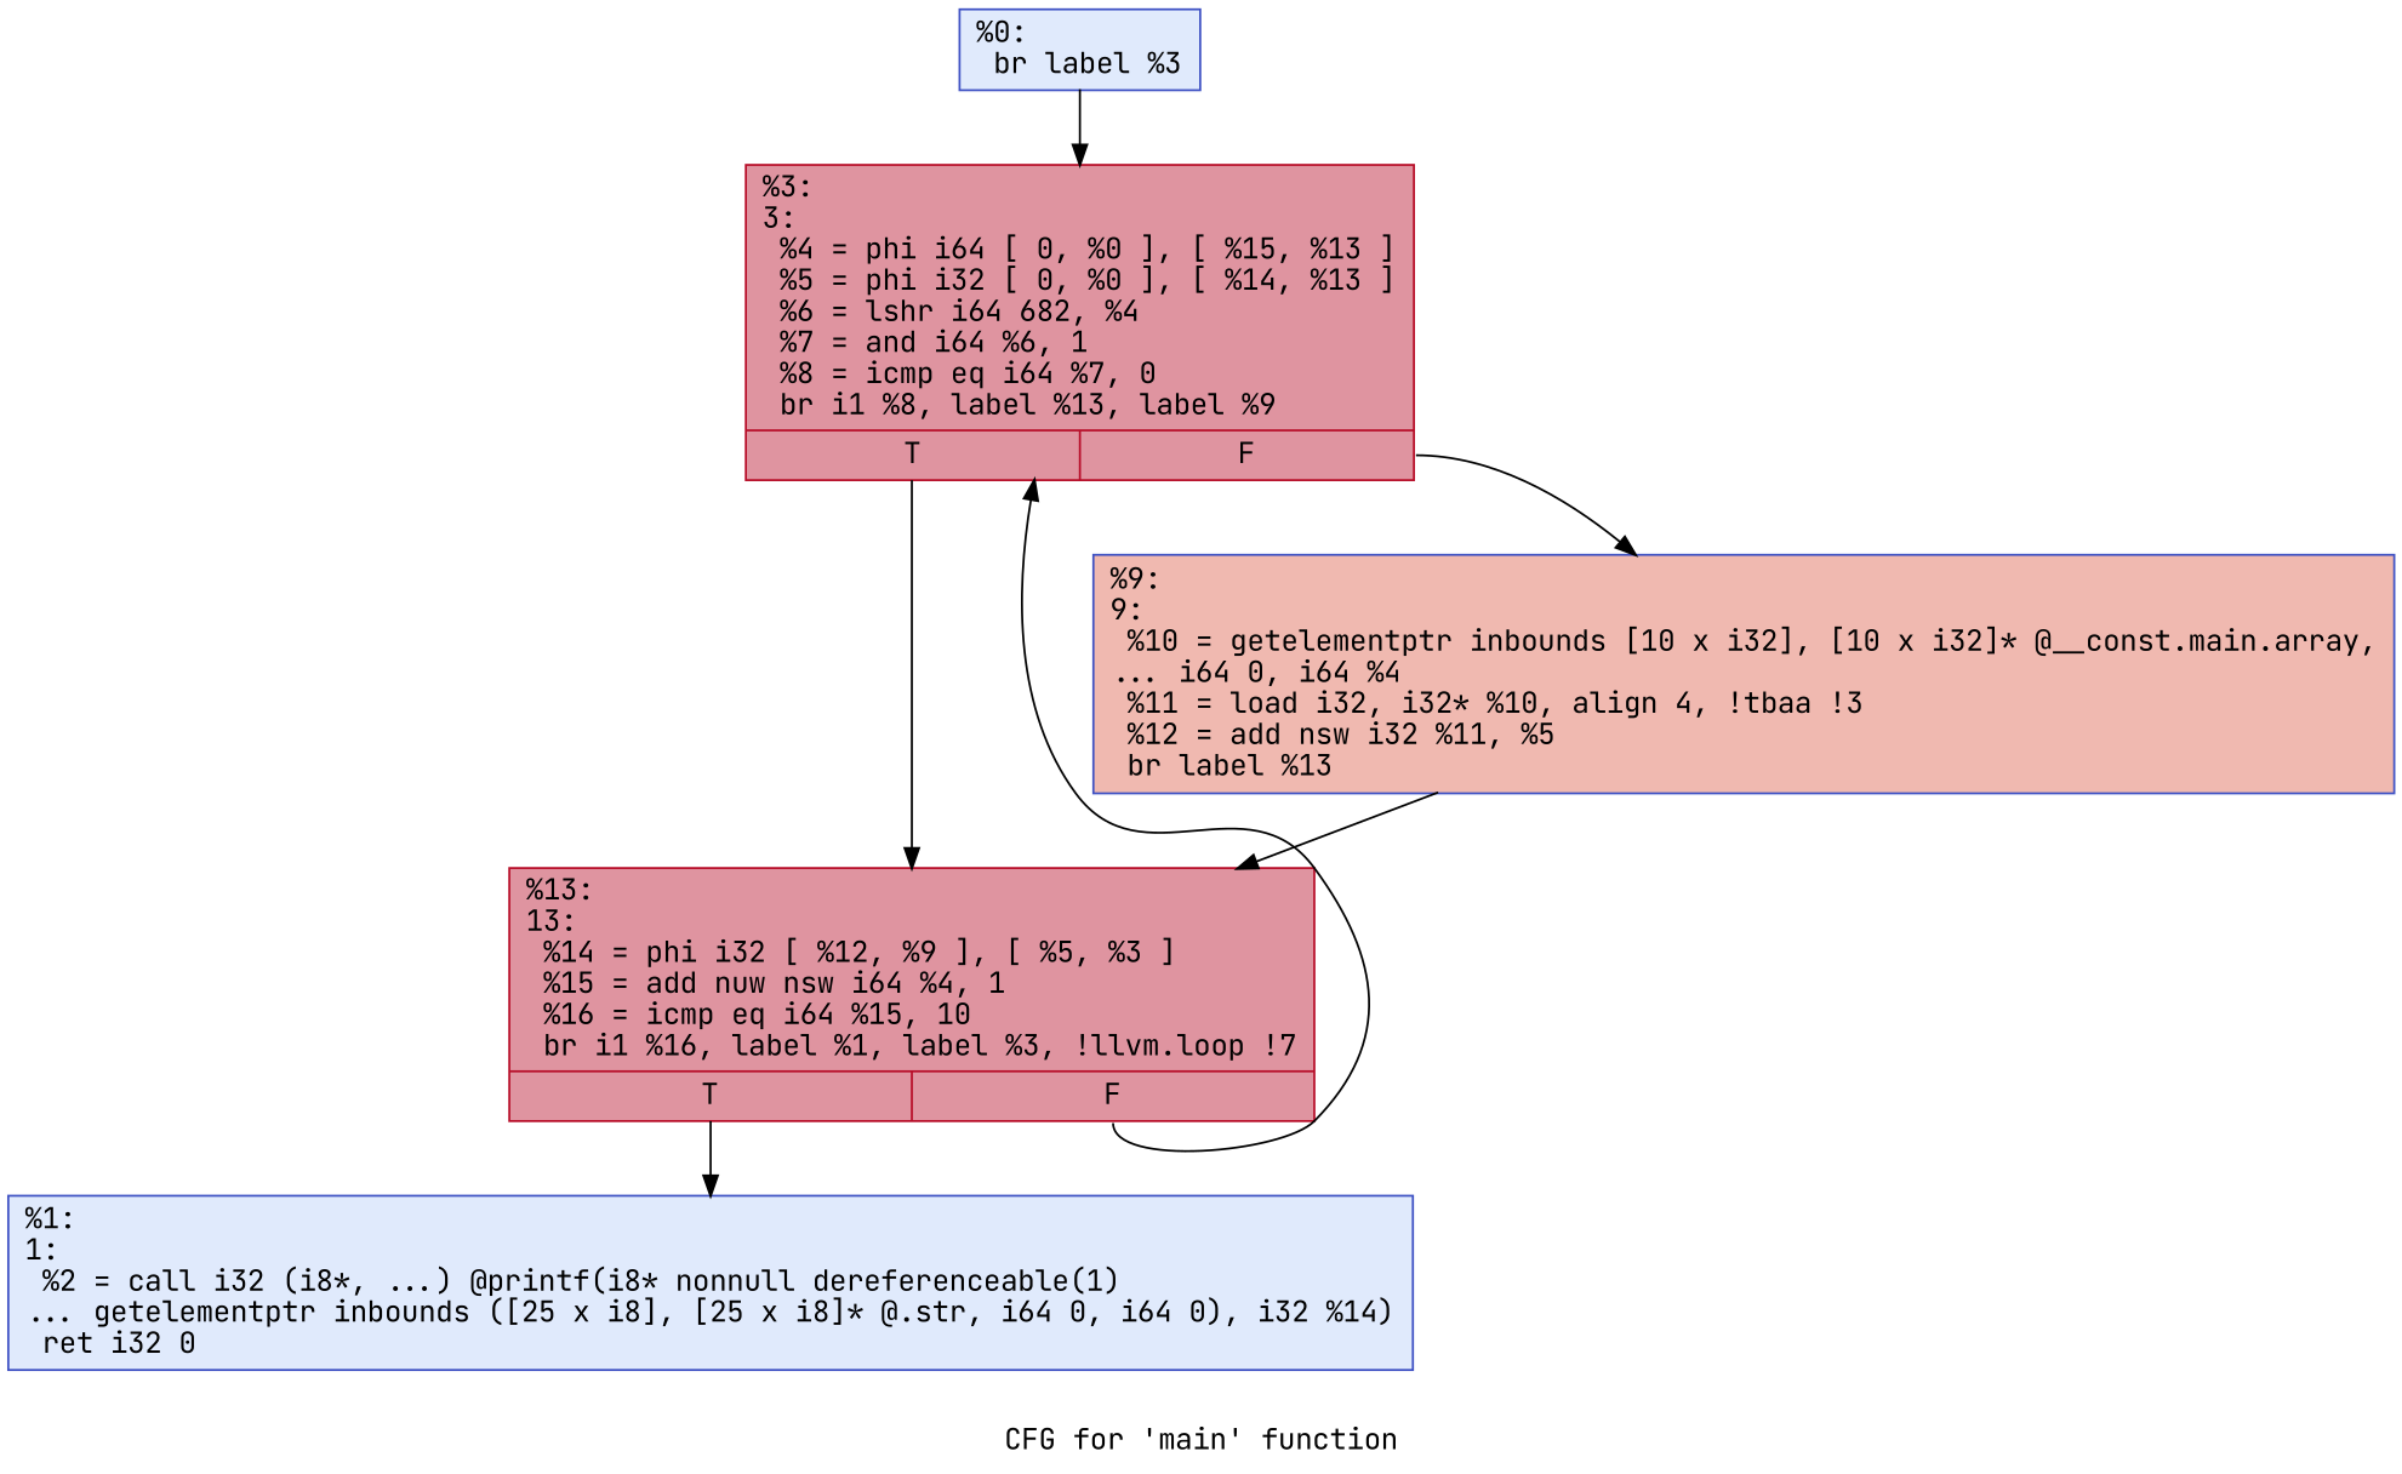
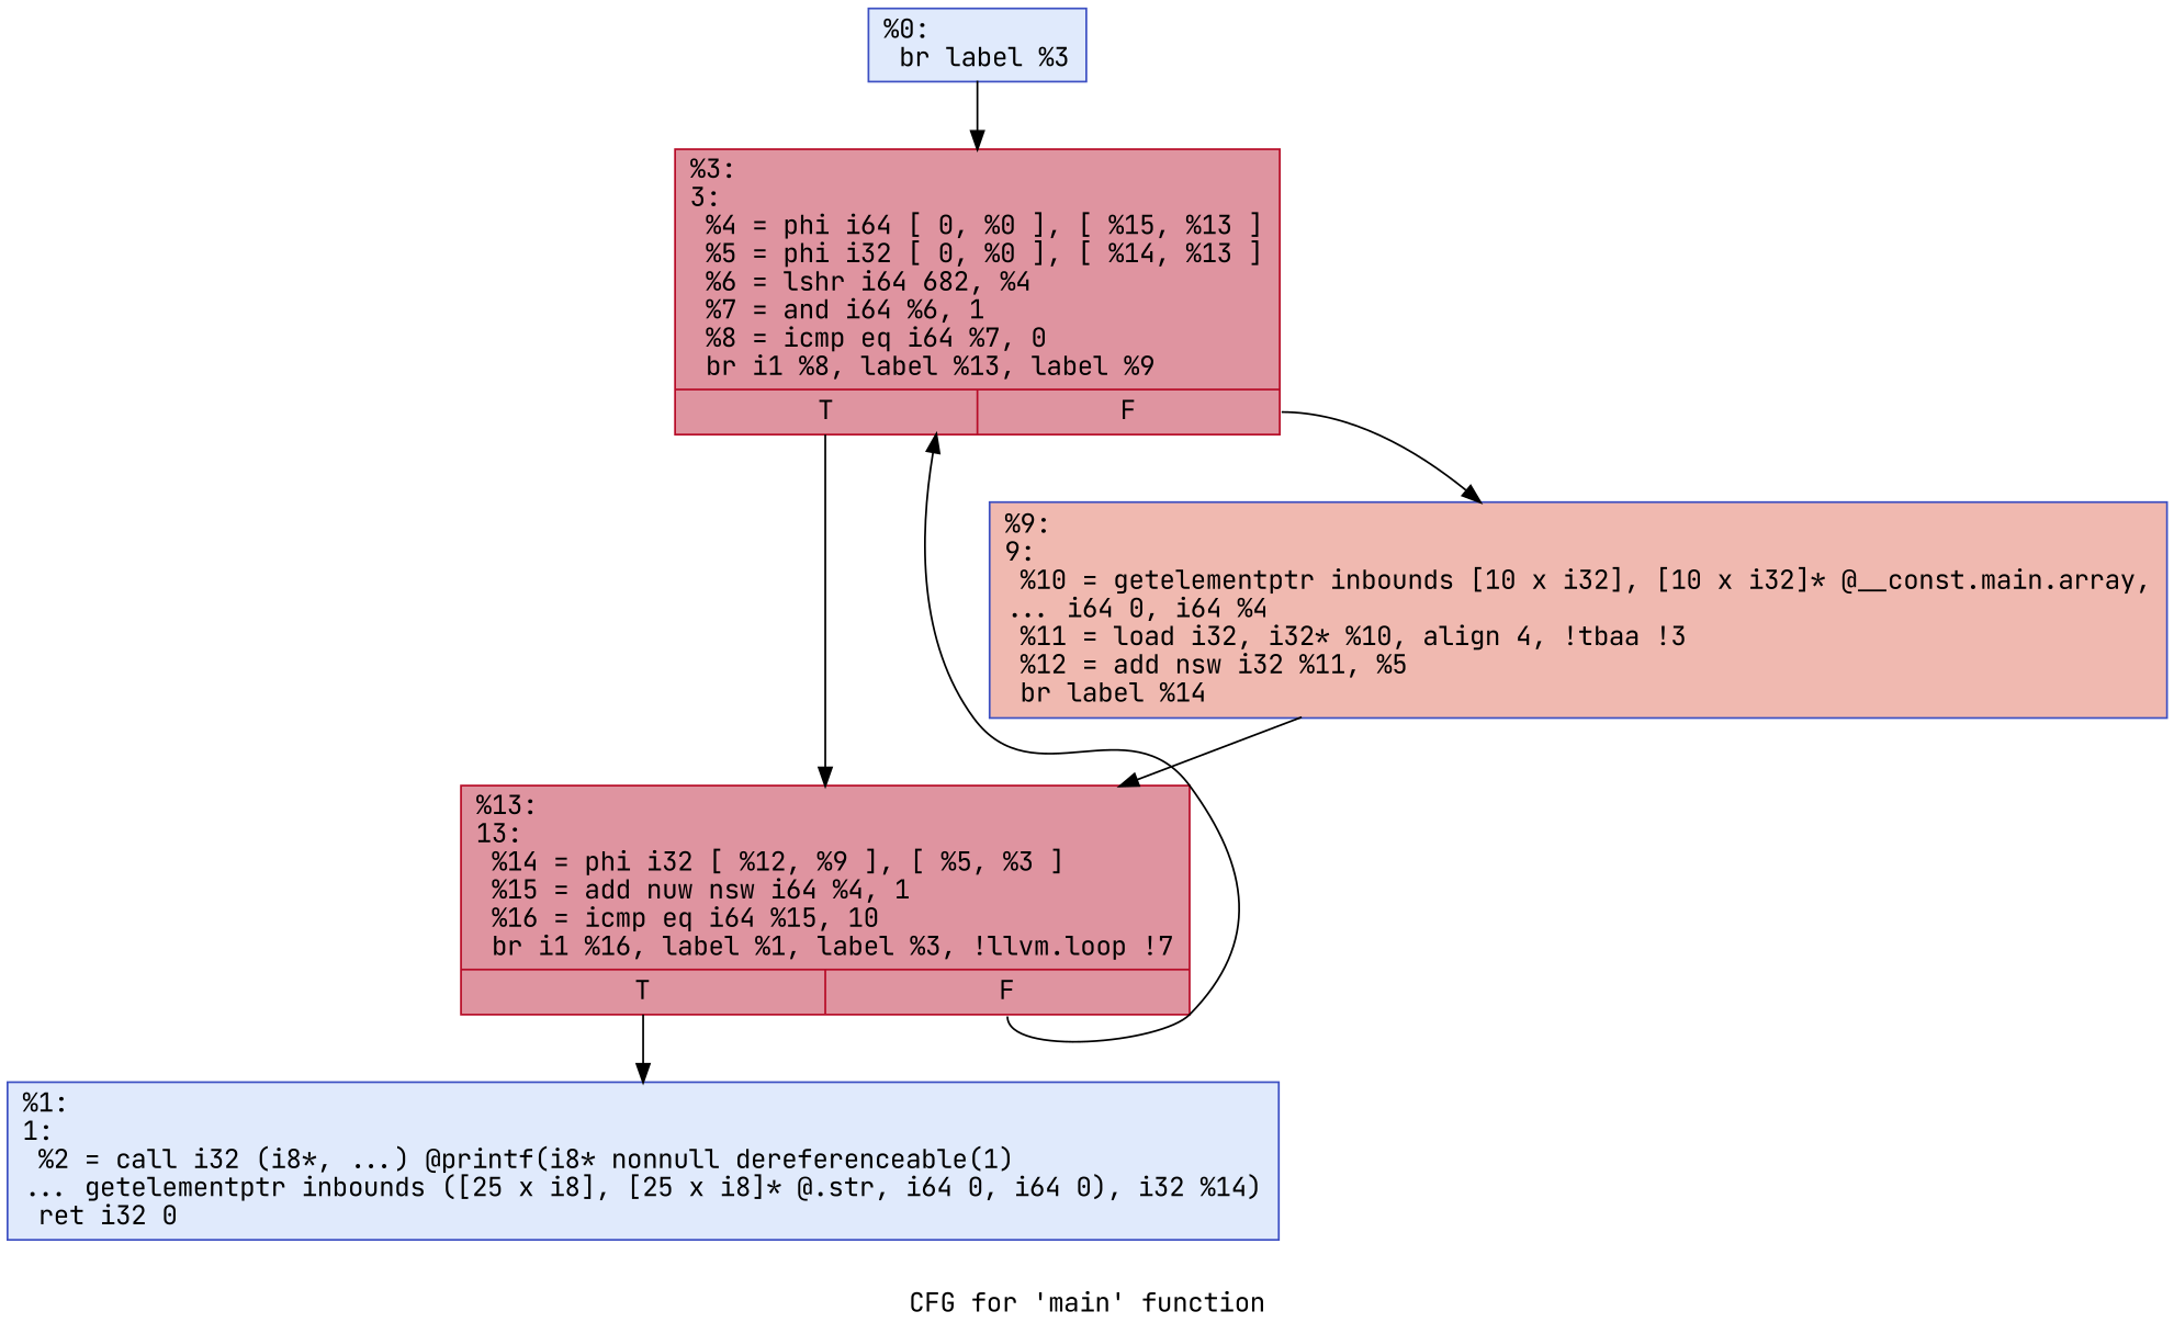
  digraph {
    label="CFG for 'main' function"
    fontname="JetBrains Mono"
    node [color="#3d50c3ff" fillcolor="#b9d0f970" shape=record style=filled fontname="JetBrains Mono"]
    edge [fontname="JetBrains Mono"]
    n1 [label="{%0:\l  br label %3\l}"]
    n2 [color="#b70d28ff" fillcolor="#b70d2870" label="{%3:\l3:                                                \l  %4 = phi i64 [ 0, %0 ], [ %15, %13 ]\l  %5 = phi i32 [ 0, %0 ], [ %14, %13 ]\l  %6 = lshr i64 682, %4\l  %7 = and i64 %6, 1\l  %8 = icmp eq i64 %7, 0\l  br i1 %8, label %13, label %9\l|{<s0>T|<s1>F}}"]
    n3 [color="#b70d28ff" fillcolor="#b70d2870" label="{%13:\l13:                                               \l  %14 = phi i32 [ %12, %9 ], [ %5, %3 ]\l  %15 = add nuw nsw i64 %4, 1\l  %16 = icmp eq i64 %15, 10\l  br i1 %16, label %1, label %3, !llvm.loop !7\l|{<s0>T|<s1>F}}"]
-   n4 [fillcolor="#de614d70" label="{%9:\l9:                                                \l  %10 = getelementptr inbounds [10 x i32], [10 x i32]* @__const.main.array,\l... i64 0, i64 %4\l  %11 = load i32, i32* %10, align 4, !tbaa !3\l  %12 = add nsw i32 %11, %5\l  br label %13\l}"]
+   n4 [fillcolor="#de614d70" label="{%9:\l9:                                                \l  %10 = getelementptr inbounds [10 x i32], [10 x i32]* @__const.main.array,\l... i64 0, i64 %4\l  %11 = load i32, i32* %10, align 4, !tbaa !3\l  %12 = add nsw i32 %11, %5\l  br label %14\l}"]
    n5 [label="{%1:\l1:                                                \l  %2 = call i32 (i8*, ...) @printf(i8* nonnull dereferenceable(1)\l... getelementptr inbounds ([25 x i8], [25 x i8]* @.str, i64 0, i64 0), i32 %14)\l  ret i32 0\l}"]
    n1 -> n2
    n2 -> n3 [tailport=s0]
    n2 -> n4 [tailport=s1]
    n3 -> n2 [tailport=s1]
    n3 -> n5 [tailport=s0]
    n4 -> n3
  }
